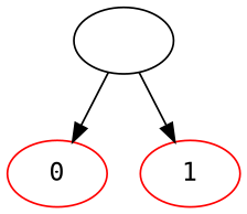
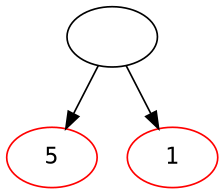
  digraph {
    fontname="DejaVu Sans Mono"
    node [fontname="DejaVu Sans Mono" color=red]
    edge [fontname="DejaVu Sans Mono"]
    n1 [label=" " color=""]
-   n2 [label=0]
+   n2 [label=5]
    n3 [label=1]
    n1 -> n2
    n1 -> n3
  }
